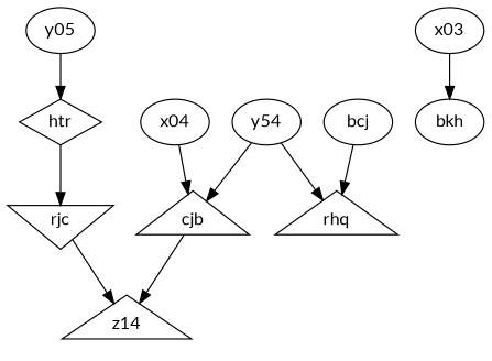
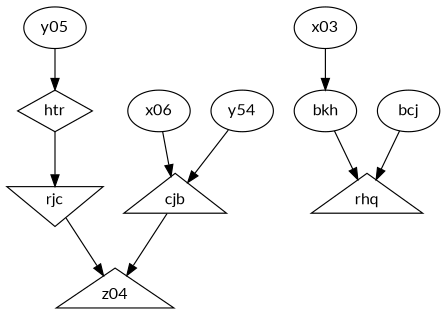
  digraph {
    fontname=Lato
    splines=true
    node [fontname=Lato]
    edge [fontname=Lato]
    cjb [shape=triangle]
-   z04 [shape=triangle label=z14]
-   x04
+   z04 [shape=triangle]
+   x04 [label=x06]
    n4 [label=y54]
    htr [shape=diamond]
    rjc [shape=invtriangle]
    x03
    bkh
    n9 [label=y05]
    rhq [shape=triangle]
    bcj
    cjb -> z04
    x04 -> cjb
    n4 -> cjb
    htr -> rjc
    rjc -> z04
    x03 -> bkh
-   n4 -> rhq
+   bkh -> rhq
    n9 -> htr
    bcj -> rhq
  }
